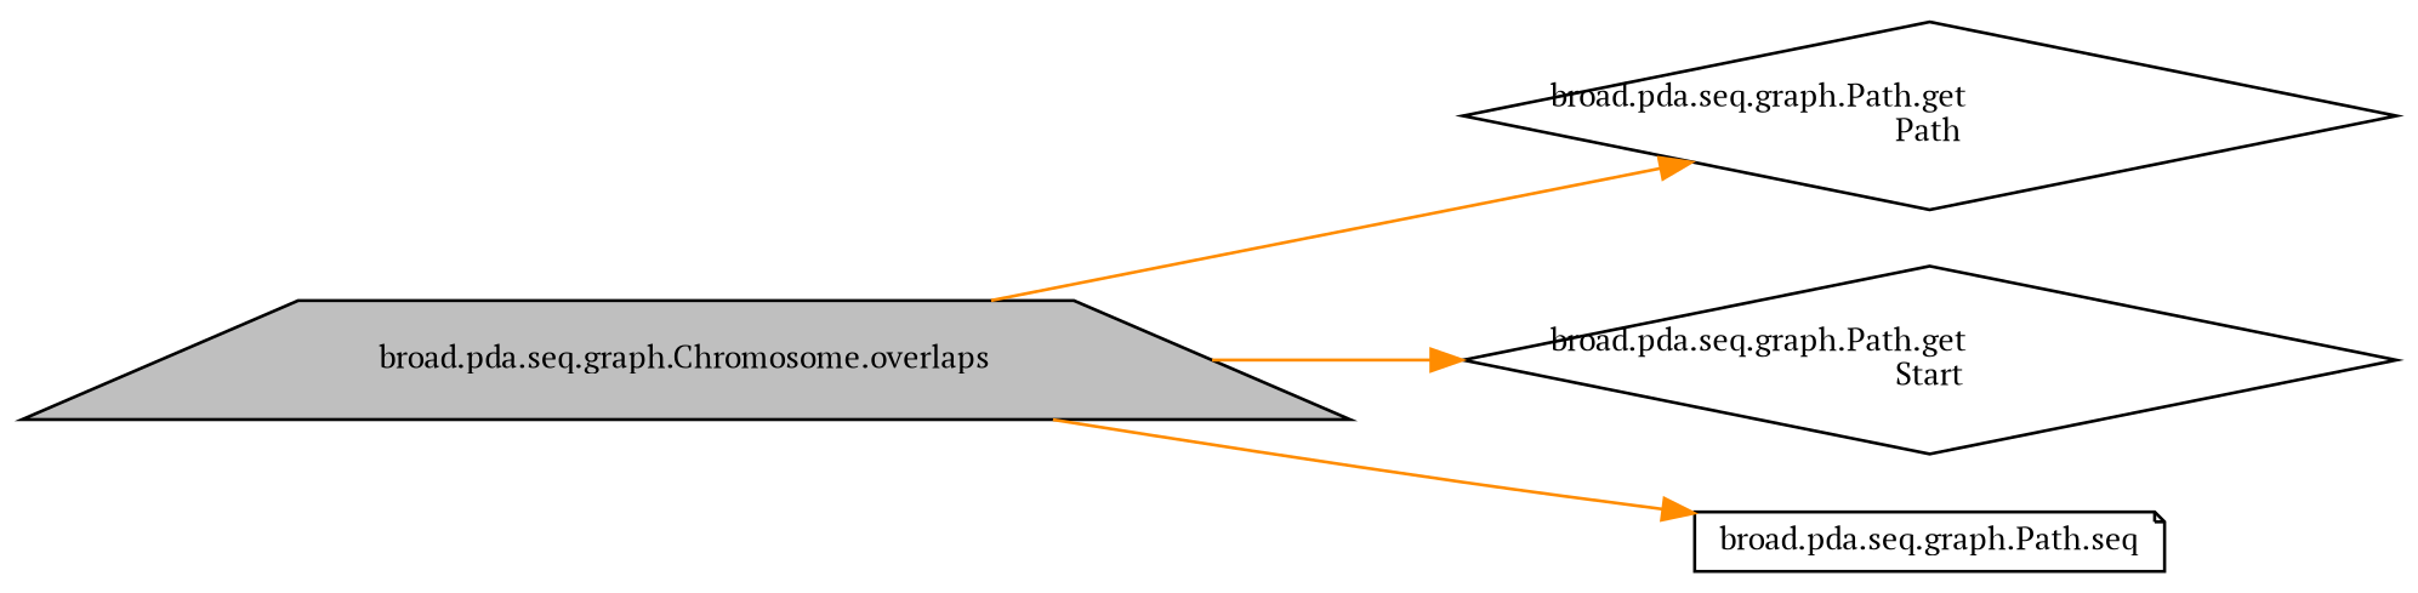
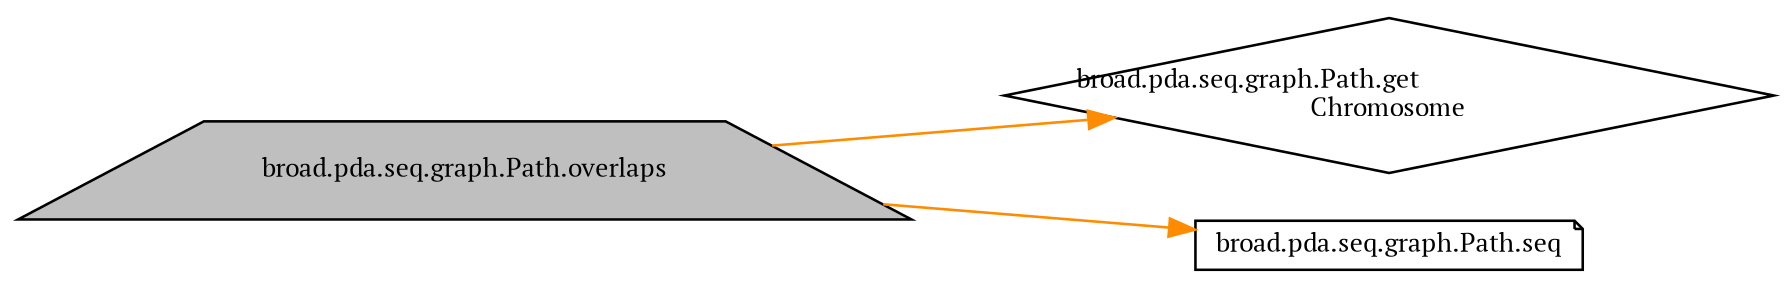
  digraph {
    fontname="PT Serif"
    rankdir=LR
    node [color=black fillcolor=white fontname="PT Serif" fontsize=10 shape=diamond style=filled]
    edge [color=darkorange fontname="PT Serif" fontsize=10 labelfontname=Helvetica labelfontsize=10 style=solid]
-   n1 [fillcolor=grey75 fontcolor=black height=0.2 label="broad.pda.seq.graph.Chromosome.overlaps" shape=trapezium width=0.4]
-   n2 [height=0.2 label="broad.pda.seq.graph.Path.get\lPath" width=0.4]
-   n3 [height=0.2 label="broad.pda.seq.graph.Path.get\lStart" width=0.4]
+   n1 [fillcolor=grey75 fontcolor=black height=0.2 label="broad.pda.seq.graph.Path.overlaps" shape=trapezium width=0.4]
+   n2 [height=0.2 label="broad.pda.seq.graph.Path.get\lChromosome" width=0.4]
    n4 [height=0.2 label="broad.pda.seq.graph.Path.seq" shape=note width=0.4]
    n1 -> n2
-   n1 -> n3
    n1 -> n4
  }
